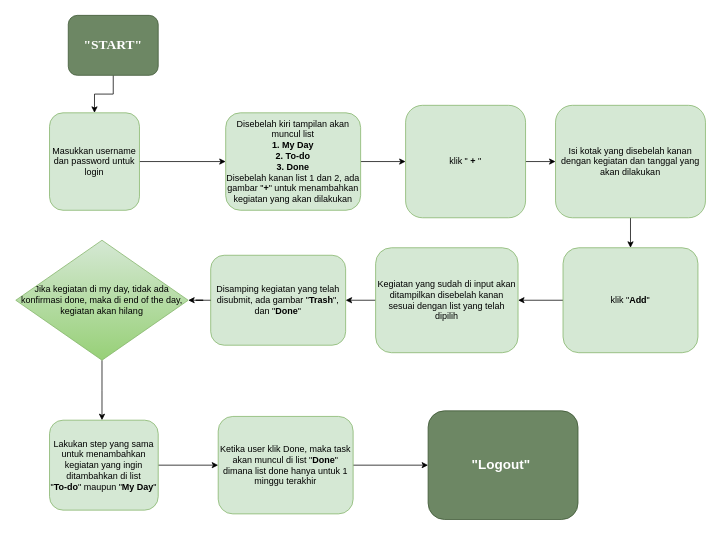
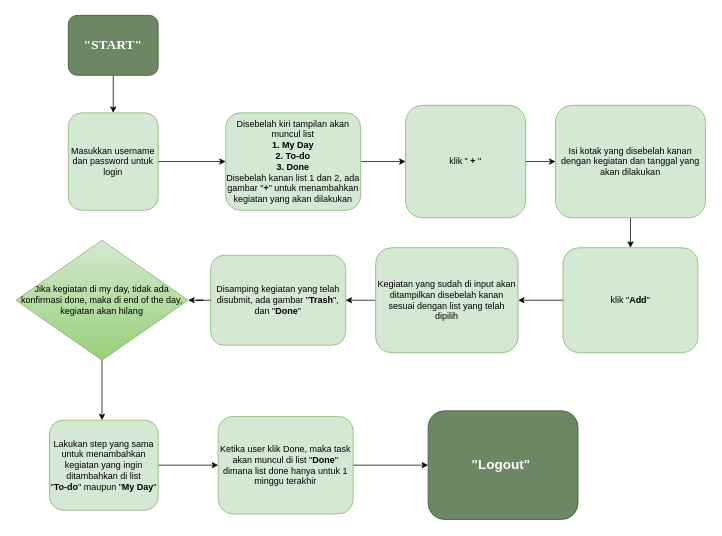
  <mxCell id="0" />
  <mxCell id="1" parent="0" />
  <mxCell id="2" value="" style="edgeStyle=orthogonalEdgeStyle;rounded=0;orthogonalLoop=1;jettySize=auto;html=1;" edge="1" parent="1" source="3" target="5"><mxGeometry relative="1" as="geometry" /></mxCell>
  <mxCell id="3" value="&lt;h2&gt;&lt;b&gt;&lt;font face=&quot;Lucida Console&quot;&gt;&quot;START&quot;&lt;/font&gt;&lt;/b&gt;&lt;/h2&gt;" style="rounded=1;whiteSpace=wrap;html=1;fillColor=#6d8764;strokeColor=#3A5431;fontColor=#ffffff;" vertex="1" parent="1"><mxGeometry x="90" y="20" width="120" height="80" as="geometry" /></mxCell>
  <mxCell id="4" value="" style="edgeStyle=orthogonalEdgeStyle;rounded=0;orthogonalLoop=1;jettySize=auto;html=1;" edge="1" parent="1" source="5" target="7"><mxGeometry relative="1" as="geometry" /></mxCell>
- <mxCell id="5" value="Masukkan username dan password untuk login" style="rounded=1;whiteSpace=wrap;html=1;fillColor=#d5e8d4;strokeColor=#82b366;" vertex="1" parent="1"><mxGeometry x="65" y="150" width="120" height="130" as="geometry" /></mxCell>
+ <mxCell id="5" value="Masukkan username dan password untuk login" style="rounded=1;whiteSpace=wrap;html=1;fillColor=#d5e8d4;strokeColor=#82b366;" vertex="1" parent="1"><mxGeometry x="90" y="150" width="120" height="130" as="geometry" /></mxCell>
  <mxCell id="6" value="" style="edgeStyle=orthogonalEdgeStyle;rounded=0;orthogonalLoop=1;jettySize=auto;html=1;" edge="1" parent="1" source="7" target="9"><mxGeometry relative="1" as="geometry" /></mxCell>
  <mxCell id="7" value="Disebelah kiri tampilan akan muncul list&lt;br&gt;&lt;b&gt;1. My Day&lt;br&gt;2. To-do&lt;br&gt;3. Done&lt;/b&gt;&lt;br&gt;Disebelah kanan list 1 dan 2, ada gambar &quot;&lt;b&gt;+&lt;/b&gt;&quot; untuk menambahkan kegiatan yang akan dilakukan" style="rounded=1;whiteSpace=wrap;html=1;fillColor=#d5e8d4;strokeColor=#82b366;" vertex="1" parent="1"><mxGeometry x="300" y="150" width="180" height="130" as="geometry" /></mxCell>
  <mxCell id="8" value="" style="edgeStyle=orthogonalEdgeStyle;rounded=0;orthogonalLoop=1;jettySize=auto;html=1;" edge="1" parent="1" source="9" target="11"><mxGeometry relative="1" as="geometry" /></mxCell>
  <mxCell id="9" value="klik &quot; &lt;b&gt;+ &lt;/b&gt;&quot;" style="rounded=1;whiteSpace=wrap;html=1;fillColor=#d5e8d4;strokeColor=#82b366;" vertex="1" parent="1"><mxGeometry x="540" y="140" width="160" height="150" as="geometry" /></mxCell>
  <mxCell id="10" value="" style="edgeStyle=orthogonalEdgeStyle;rounded=0;orthogonalLoop=1;jettySize=auto;html=1;" edge="1" parent="1" source="11" target="13"><mxGeometry relative="1" as="geometry" /></mxCell>
  <mxCell id="11" value="Isi kotak yang disebelah kanan dengan kegiatan dan tanggal yang akan dilakukan" style="rounded=1;whiteSpace=wrap;html=1;fillColor=#d5e8d4;strokeColor=#82b366;" vertex="1" parent="1"><mxGeometry x="740" y="140" width="200" height="150" as="geometry" /></mxCell>
  <mxCell id="12" value="" style="edgeStyle=orthogonalEdgeStyle;rounded=0;orthogonalLoop=1;jettySize=auto;html=1;" edge="1" parent="1" source="13" target="15"><mxGeometry relative="1" as="geometry" /></mxCell>
  <mxCell id="13" value="klik &quot;&lt;b&gt;Add&lt;/b&gt;&quot;" style="rounded=1;whiteSpace=wrap;html=1;fillColor=#d5e8d4;strokeColor=#82b366;" vertex="1" parent="1"><mxGeometry x="750" y="330" width="180" height="140" as="geometry" /></mxCell>
  <mxCell id="14" value="" style="edgeStyle=orthogonalEdgeStyle;rounded=0;orthogonalLoop=1;jettySize=auto;html=1;" edge="1" parent="1" source="15" target="16"><mxGeometry relative="1" as="geometry" /></mxCell>
  <mxCell id="15" value="Kegiatan yang sudah di input akan ditampilkan disebelah kanan sesuai dengan list yang telah dipilih" style="rounded=1;whiteSpace=wrap;html=1;fillColor=#d5e8d4;strokeColor=#82b366;" vertex="1" parent="1"><mxGeometry x="500" y="330" width="190" height="140" as="geometry" /></mxCell>
  <mxCell id="16" value="Disamping kegiatan yang telah disubmit, ada gambar &quot;&lt;b&gt;Trash&lt;/b&gt;&quot;, dan &quot;&lt;b&gt;Done&lt;/b&gt;&quot;" style="rounded=1;whiteSpace=wrap;html=1;fillColor=#d5e8d4;strokeColor=#82b366;" vertex="1" parent="1"><mxGeometry x="280" y="340" width="180" height="120" as="geometry" /></mxCell>
  <mxCell id="17" value="" style="edgeStyle=orthogonalEdgeStyle;rounded=0;orthogonalLoop=1;jettySize=auto;html=1;" edge="1" parent="1" source="18" target="20"><mxGeometry relative="1" as="geometry" /></mxCell>
  <mxCell id="18" value="Lakukan step yang sama untuk menambahkan kegiatan yang ingin ditambahkan di list &lt;br&gt;&quot;&lt;b&gt;To-do&lt;/b&gt;&quot; maupun &quot;&lt;b&gt;My Day&lt;/b&gt;&quot;" style="rounded=1;whiteSpace=wrap;html=1;fillColor=#d5e8d4;strokeColor=#82b366;" vertex="1" parent="1"><mxGeometry x="65" y="560" width="145" height="120" as="geometry" /></mxCell>
  <mxCell id="19" value="" style="edgeStyle=orthogonalEdgeStyle;rounded=0;orthogonalLoop=1;jettySize=auto;html=1;" edge="1" parent="1" source="20" target="21"><mxGeometry relative="1" as="geometry" /></mxCell>
  <mxCell id="20" value="Ketika user klik Done, maka task akan muncul di list &quot;&lt;b&gt;Done&lt;/b&gt;&quot; dimana list done hanya untuk 1 minggu terakhir" style="rounded=1;whiteSpace=wrap;html=1;fillColor=#d5e8d4;strokeColor=#82b366;" vertex="1" parent="1"><mxGeometry x="290" y="555" width="180" height="130" as="geometry" /></mxCell>
  <mxCell id="21" value="&lt;h2&gt;&quot;&lt;b&gt;Logout&quot;&lt;/b&gt;&amp;nbsp;&lt;/h2&gt;" style="rounded=1;whiteSpace=wrap;html=1;fillColor=#6d8764;strokeColor=#3A5431;fontColor=#ffffff;" vertex="1" parent="1"><mxGeometry x="570" y="547.5" width="200" height="145" as="geometry" /></mxCell>
  <mxCell id="22" value="" style="edgeStyle=orthogonalEdgeStyle;rounded=0;orthogonalLoop=1;jettySize=auto;html=1;" edge="1" parent="1" source="23"><mxGeometry relative="1" as="geometry"><mxPoint x="135" y="560" as="targetPoint" /></mxGeometry></mxCell>
  <mxCell id="23" value="Jika kegiatan di my day, tidak ada konfirmasi done, maka di end of the day, kegiatan akan hilang" style="rhombus;whiteSpace=wrap;html=1;fillColor=#d5e8d4;strokeColor=#82b366;gradientColor=#97d077;" vertex="1" parent="1"><mxGeometry x="20" y="320" width="230" height="160" as="geometry" /></mxCell>
  <mxCell id="24" value="" style="edgeStyle=orthogonalEdgeStyle;rounded=0;orthogonalLoop=1;jettySize=auto;html=1;" edge="1" parent="1" source="16" target="23"><mxGeometry relative="1" as="geometry"><mxPoint x="280" y="400" as="sourcePoint" /><mxPoint x="163" y="560" as="targetPoint" /></mxGeometry></mxCell>
